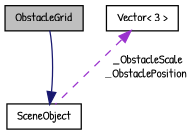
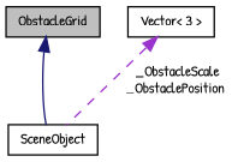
  digraph {
    fontname="Patrick Hand"
    node [color=black fillcolor=white fontname="Patrick Hand" fontsize=10 shape=record style=filled]
    edge [dir=back fontname="Patrick Hand" fontsize=10 labelfontname=Helvetica labelfontsize=10]
    n1 [fillcolor=grey75 fontcolor=black height=0.2 label=ObstacleGrid width=0.4]
    n2 [height=0.2 label=SceneObject width=0.4]
    n3 [height=0.2 label="Vector\< 3 \>" width=0.4]
-   n2 -> n1 [color=midnightblue style=solid]
+   n1 -> n2 [color=midnightblue style=solid]
    n3 -> n2 [color=darkorchid3 label=" _ObstacleScale\n_ObstaclePosition" style=dashed]
  }
